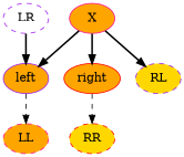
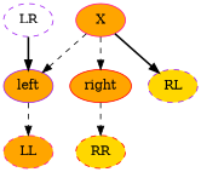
  digraph {
    node [color=purple fillcolor=orange style="dashed,filled"]
    edge [style=dashed]
    X [color=deeppink style=filled]
    left [style=filled]
    right [color=red style=filled]
    RL [fillcolor=gold]
    LL [color=deeppink]
    RR [color=red fillcolor=gold]
    LR [fillcolor=white]
-   X -> left [style=bold]
-   X -> right [style=bold]
+   X -> left
+   X -> right
    X -> RL [style=bold]
    left -> LL
    right -> RR
    LR -> left [style=bold]
  }
